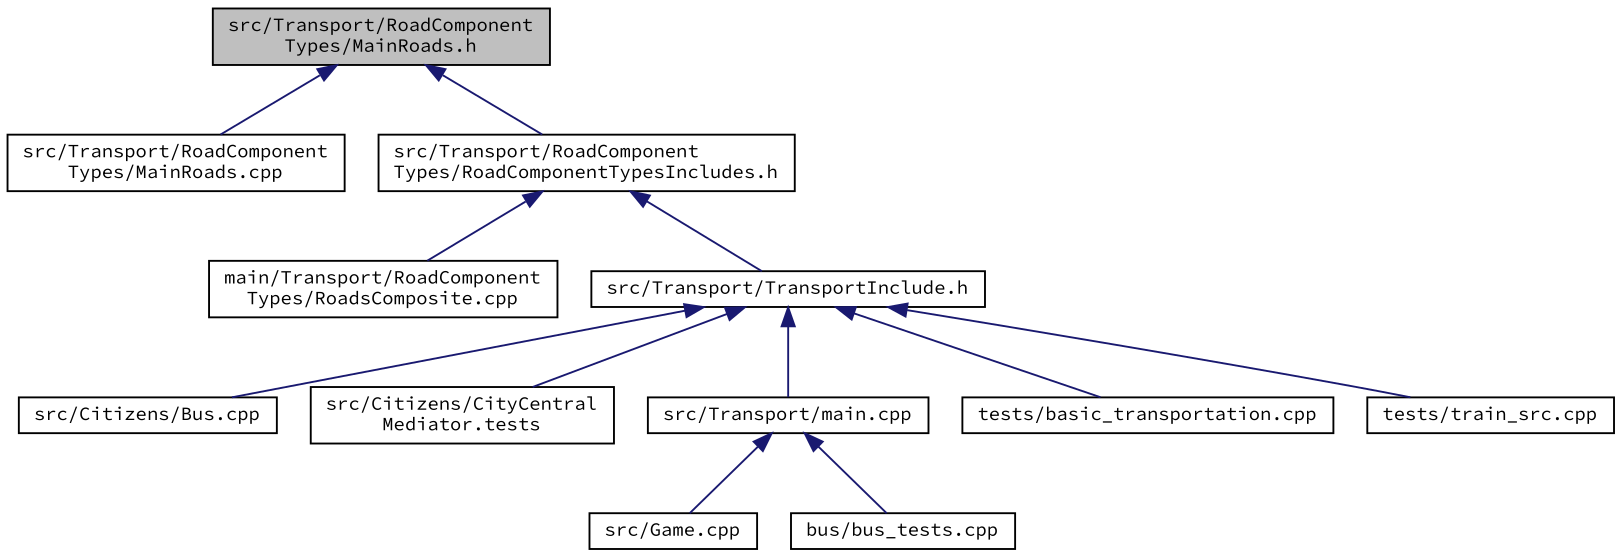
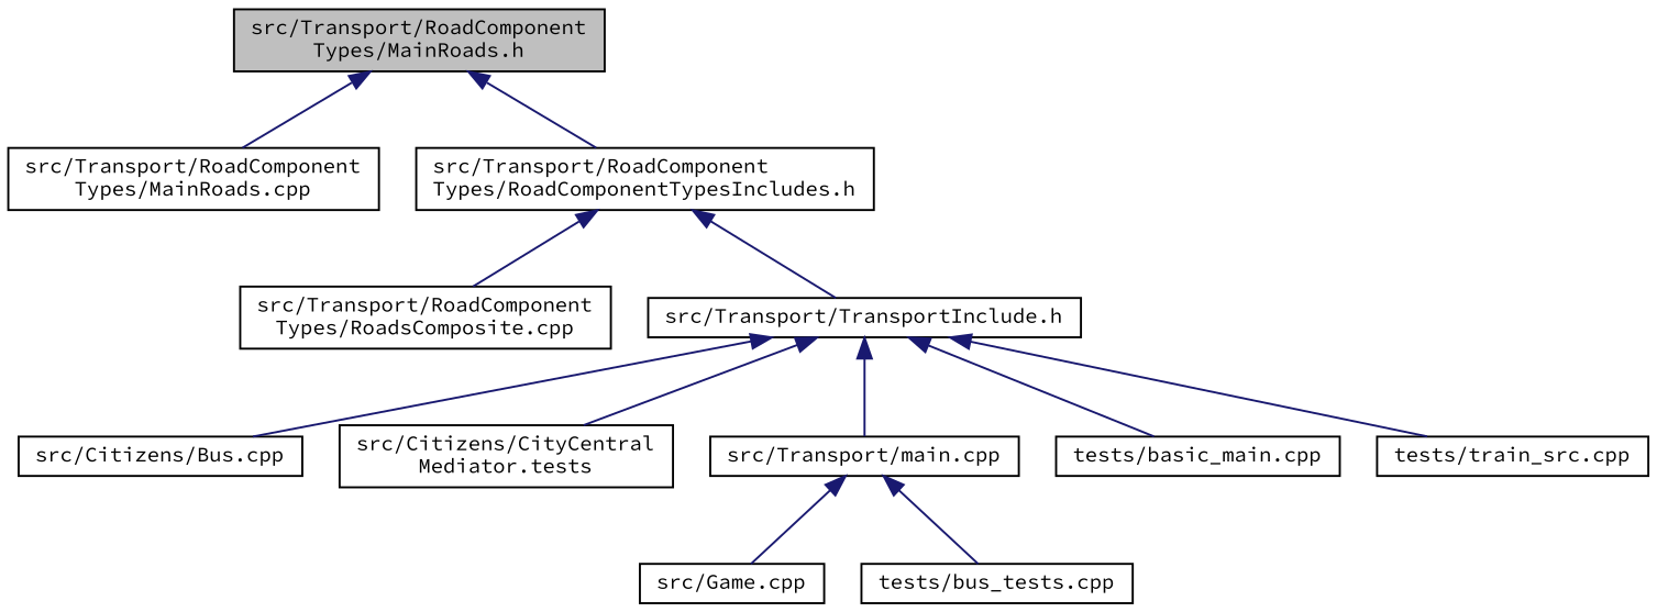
  digraph {
    fontname="Source Code Pro"
    node [color=black fillcolor=white fontname="Source Code Pro" fontsize=10 shape=record style=filled]
    edge [color=midnightblue dir=back fontname="Source Code Pro" fontsize=10 labelfontname=Helvetica labelfontsize=10 style=solid]
    n1 [fillcolor=grey75 fontcolor=black height=0.2 label="src/Transport/RoadComponent\lTypes/MainRoads.h" width=0.4]
    n2 [height=0.2 label="src/Transport/RoadComponent\lTypes/MainRoads.cpp" width=0.4]
    n3 [height=0.2 label="src/Transport/RoadComponent\lTypes/RoadComponentTypesIncludes.h" width=0.4]
-   n4 [height=0.2 label="main/Transport/RoadComponent\lTypes/RoadsComposite.cpp" width=0.4]
+   n4 [height=0.2 label="src/Transport/RoadComponent\lTypes/RoadsComposite.cpp" width=0.4]
    n5 [height=0.2 label="src/Transport/TransportInclude.h" width=0.4]
    n6 [height=0.2 label="src/Citizens/Bus.cpp" width=0.4]
    n7 [height=0.2 label="src/Citizens/CityCentral\lMediator.tests" width=0.4]
    n8 [height=0.2 label="src/Transport/main.cpp" width=0.4]
-   n9 [height=0.2 label="tests/basic_transportation.cpp" width=0.4]
+   n9 [height=0.2 label="tests/basic_main.cpp" width=0.4]
    n10 [height=0.2 label="tests/train_src.cpp" width=0.4]
    n11 [height=0.2 label="src/Game.cpp" width=0.4]
-   n12 [height=0.2 label="bus/bus_tests.cpp" width=0.4]
+   n12 [height=0.2 label="tests/bus_tests.cpp" width=0.4]
    n1 -> n2
    n1 -> n3
    n3 -> n4
    n3 -> n5
    n5 -> n6
    n5 -> n7
    n5 -> n8
    n5 -> n9
    n5 -> n10
    n8 -> n11
    n8 -> n12
  }
